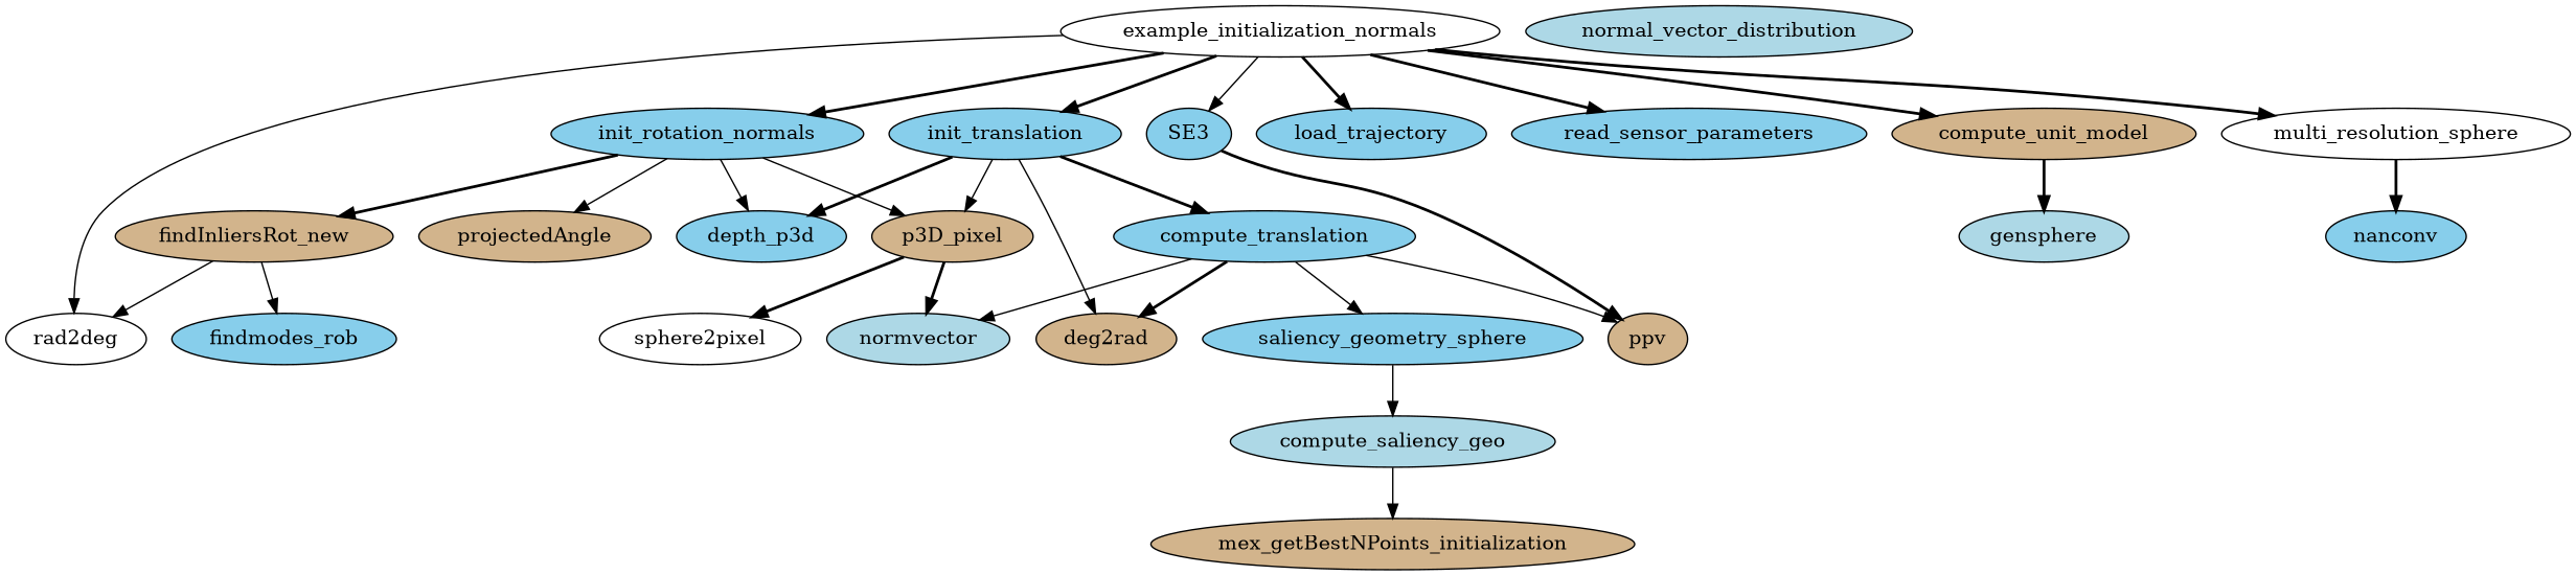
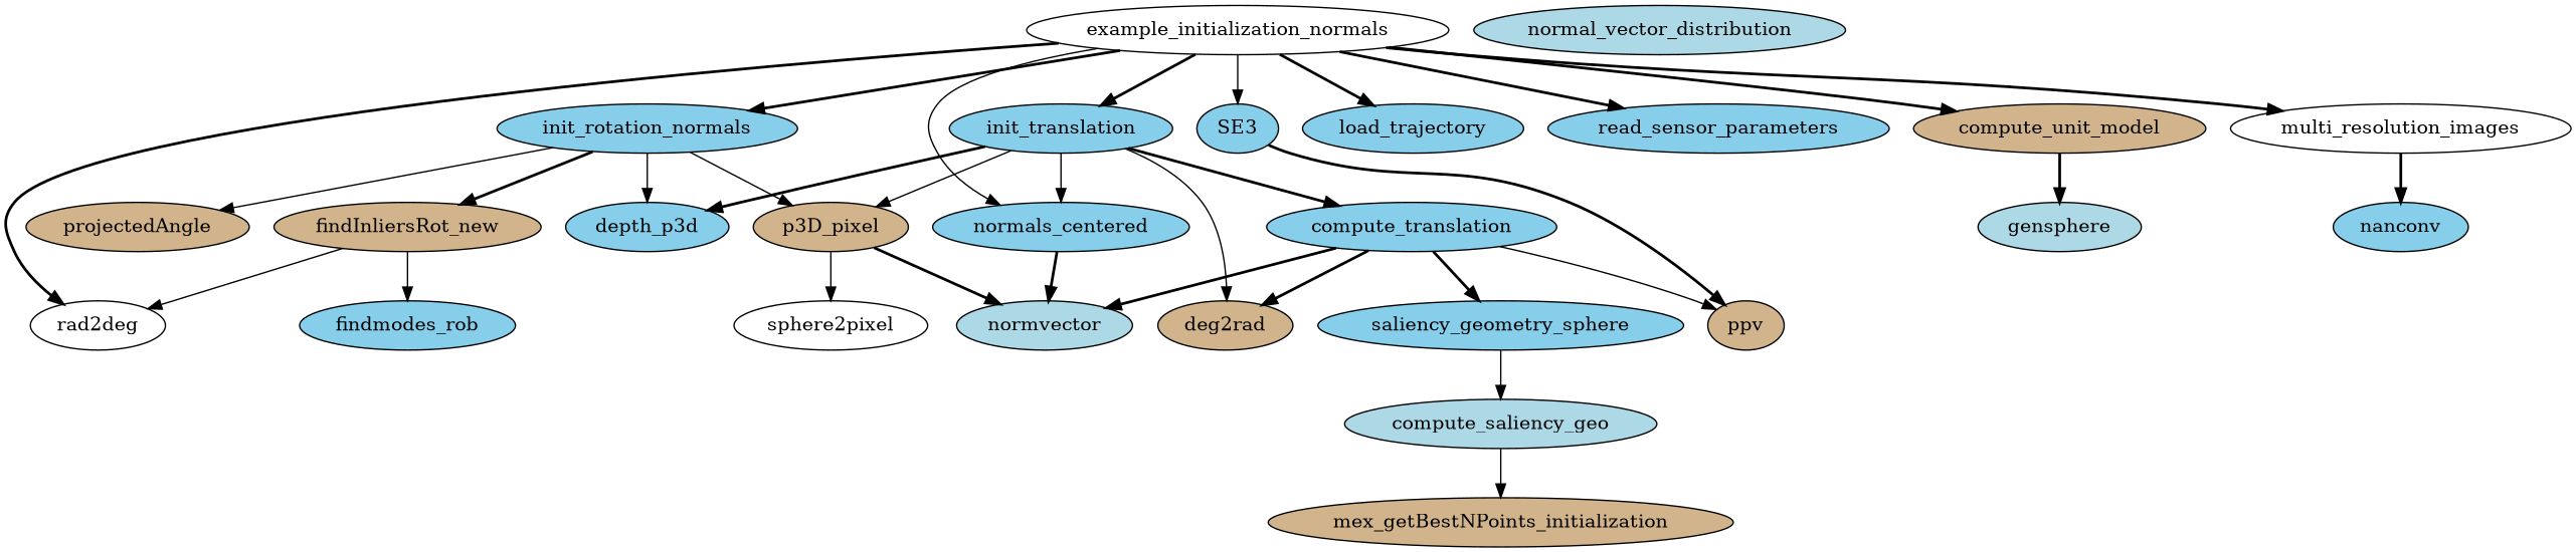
  digraph {
    node [fillcolor=skyblue style=filled]
    edge [style=bold]
    example_initialization_normals [fillcolor=white]
    init_rotation_normals
    init_translation
    load_trajectory
    read_sensor_parameters
    SE3
    compute_unit_model [fillcolor=tan]
    rad2deg [fillcolor=white]
-   multi_resolution_images [fillcolor=white label=multi_resolution_sphere]
+   multi_resolution_images [fillcolor=white]
+   normals_centered
    findInliersRot_new [fillcolor=tan]
    depth_p3d
    p3D_pixel [fillcolor=tan]
    projectedAngle [fillcolor=tan]
    compute_translation
    deg2rad [fillcolor=tan]
    ppv [fillcolor=tan]
    gensphere [fillcolor=lightblue]
    nanconv
    normvector [fillcolor=lightblue]
    findmodes_rob
    sphere2pixel [fillcolor=white]
    saliency_geometry_sphere
    compute_saliency_geo [fillcolor=lightblue]
    mex_getBestNPoints_initialization [fillcolor=tan]
    normal_vector_distribution [fillcolor=lightblue]
    example_initialization_normals -> init_rotation_normals
    example_initialization_normals -> init_translation
    example_initialization_normals -> load_trajectory
    example_initialization_normals -> read_sensor_parameters
    example_initialization_normals -> SE3 [style=solid]
    example_initialization_normals -> compute_unit_model
-   example_initialization_normals -> rad2deg [style=solid]
+   example_initialization_normals -> rad2deg
    example_initialization_normals -> multi_resolution_images
+   example_initialization_normals -> normals_centered [style=solid]
    init_rotation_normals -> findInliersRot_new
    init_rotation_normals -> depth_p3d [style=solid]
    init_rotation_normals -> p3D_pixel [style=solid]
    init_rotation_normals -> projectedAngle [style=solid]
+   init_translation -> normals_centered [style=solid]
    init_translation -> depth_p3d
    init_translation -> p3D_pixel [style=solid]
    init_translation -> compute_translation
    init_translation -> deg2rad [style=solid]
    SE3 -> ppv
    compute_unit_model -> gensphere
    multi_resolution_images -> nanconv
+   normals_centered -> normvector
    findInliersRot_new -> rad2deg [style=solid]
    findInliersRot_new -> findmodes_rob [style=solid]
    p3D_pixel -> normvector
-   p3D_pixel -> sphere2pixel
+   p3D_pixel -> sphere2pixel [style=solid]
    compute_translation -> deg2rad
    compute_translation -> ppv [style=solid]
-   compute_translation -> normvector [style=solid]
-   compute_translation -> saliency_geometry_sphere [style=solid]
+   compute_translation -> normvector
+   compute_translation -> saliency_geometry_sphere
    saliency_geometry_sphere -> compute_saliency_geo [style=solid]
    compute_saliency_geo -> mex_getBestNPoints_initialization [style=solid]
  }
